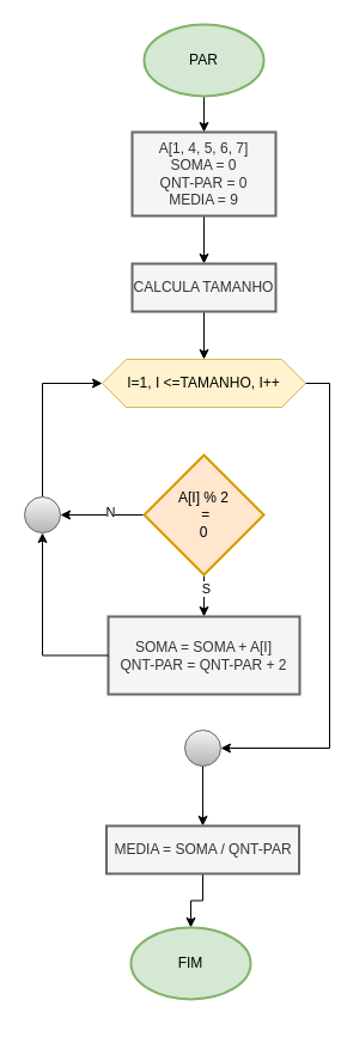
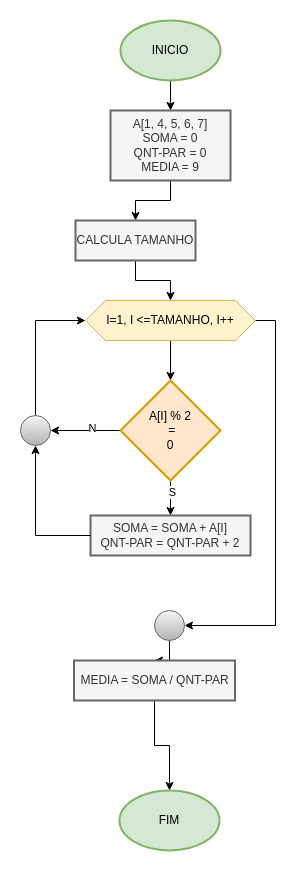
  <mxCell id="0" />
  <mxCell id="1" parent="0" />
  <mxCell id="2" value="" style="edgeStyle=orthogonalEdgeStyle;rounded=0;orthogonalLoop=1;jettySize=auto;html=1;" edge="1" parent="1" source="3" target="5"><mxGeometry relative="1" as="geometry" /></mxCell>
- <mxCell id="3" value="PAR" style="strokeWidth=2;html=1;shape=mxgraph.flowchart.start_1;whiteSpace=wrap;fillColor=#d5e8d4;strokeColor=#82b366;" vertex="1" parent="1"><mxGeometry x="120" y="20" width="100" height="60" as="geometry" /></mxCell>
+ <mxCell id="3" value="INICIO" style="strokeWidth=2;html=1;shape=mxgraph.flowchart.start_1;whiteSpace=wrap;fillColor=#d5e8d4;strokeColor=#82b366;" vertex="1" parent="1"><mxGeometry x="120" y="20" width="100" height="60" as="geometry" /></mxCell>
  <mxCell id="4" value="" style="edgeStyle=orthogonalEdgeStyle;rounded=0;orthogonalLoop=1;jettySize=auto;html=1;" edge="1" parent="1" source="5" target="7"><mxGeometry relative="1" as="geometry" /></mxCell>
  <mxCell id="5" value="A[1, 4, 5, 6, 7]&lt;div&gt;SOMA = 0&lt;/div&gt;&lt;div&gt;QNT-PAR = 0&lt;/div&gt;&lt;div&gt;MEDIA = 9&lt;/div&gt;" style="whiteSpace=wrap;html=1;fillColor=#f5f5f5;strokeColor=#666666;strokeWidth=2;fontColor=#333333;" vertex="1" parent="1"><mxGeometry x="110" y="110" width="120" height="70" as="geometry" /></mxCell>
  <mxCell id="6" value="" style="edgeStyle=orthogonalEdgeStyle;rounded=0;orthogonalLoop=1;jettySize=auto;html=1;" edge="1" parent="1" source="7" target="9"><mxGeometry relative="1" as="geometry" /></mxCell>
- <mxCell id="7" value="CALCULA TAMANHO" style="whiteSpace=wrap;html=1;fillColor=#f5f5f5;strokeColor=#666666;strokeWidth=2;fontColor=#333333;" vertex="1" parent="1"><mxGeometry x="110" y="220" width="120" height="40" as="geometry" /></mxCell>
+ <mxCell id="7" value="CALCULA TAMANHO" style="whiteSpace=wrap;html=1;fillColor=#f5f5f5;strokeColor=#666666;strokeWidth=2;fontColor=#333333;" vertex="1" parent="1"><mxGeometry x="75" y="220" width="120" height="40" as="geometry" /></mxCell>
+ <mxCell id="8" value="" style="edgeStyle=orthogonalEdgeStyle;rounded=0;orthogonalLoop=1;jettySize=auto;html=1;" edge="1" parent="1" source="9" target="14"><mxGeometry relative="1" as="geometry" /></mxCell>
  <mxCell id="9" value="I=1, I &amp;lt;=TAMANHO, I++" style="shape=hexagon;perimeter=hexagonPerimeter2;whiteSpace=wrap;html=1;fixedSize=1;fillColor=#fff2cc;strokeColor=#d6b656;" vertex="1" parent="1"><mxGeometry x="85" y="300" width="170" height="40" as="geometry" /></mxCell>
  <mxCell id="10" value="" style="edgeStyle=orthogonalEdgeStyle;rounded=0;orthogonalLoop=1;jettySize=auto;html=1;" edge="1" parent="1" source="14" target="15"><mxGeometry relative="1" as="geometry" /></mxCell>
  <mxCell id="11" value="S" style="edgeLabel;html=1;align=center;verticalAlign=middle;resizable=0;points=[];" vertex="1" connectable="0" parent="10"><mxGeometry x="-0.493" y="1" relative="1" as="geometry"><mxPoint as="offset" /></mxGeometry></mxCell>
  <mxCell id="12" value="" style="edgeStyle=orthogonalEdgeStyle;rounded=0;orthogonalLoop=1;jettySize=auto;html=1;" edge="1" parent="1" source="14" target="17"><mxGeometry relative="1" as="geometry" /></mxCell>
  <mxCell id="13" value="N" style="edgeLabel;html=1;align=center;verticalAlign=middle;resizable=0;points=[];" vertex="1" connectable="0" parent="12"><mxGeometry x="-0.177" y="-3" relative="1" as="geometry"><mxPoint as="offset" /></mxGeometry></mxCell>
  <mxCell id="14" value="A[I] % 2&lt;div&gt;&amp;nbsp;=&lt;/div&gt;&lt;div&gt;0&lt;/div&gt;" style="strokeWidth=2;html=1;shape=mxgraph.flowchart.decision;whiteSpace=wrap;fillColor=#ffe6cc;strokeColor=#d79b00;" vertex="1" parent="1"><mxGeometry x="120" y="380" width="100" height="100" as="geometry" /></mxCell>
- <mxCell id="15" value="SOMA = SOMA + A[I]&lt;div&gt;QNT-PAR = QNT-PAR + 2&lt;/div&gt;" style="whiteSpace=wrap;html=1;fillColor=#f5f5f5;strokeColor=#666666;strokeWidth=2;fontColor=#333333;" vertex="1" parent="1"><mxGeometry x="90" y="515" width="160" height="65" as="geometry" /></mxCell>
+ <mxCell id="15" value="SOMA = SOMA + A[I]&lt;div&gt;QNT-PAR = QNT-PAR + 2&lt;/div&gt;" style="whiteSpace=wrap;html=1;fillColor=#f5f5f5;strokeColor=#666666;strokeWidth=2;fontColor=#333333;" vertex="1" parent="1"><mxGeometry x="90" y="515" width="160" height="40" as="geometry" /></mxCell>
  <mxCell id="16" style="edgeStyle=orthogonalEdgeStyle;rounded=0;orthogonalLoop=1;jettySize=auto;html=1;exitX=0.5;exitY=0;exitDx=0;exitDy=0;exitPerimeter=0;entryX=0;entryY=0.5;entryDx=0;entryDy=0;" edge="1" parent="1" source="17" target="9"><mxGeometry relative="1" as="geometry" /></mxCell>
  <mxCell id="17" value="" style="verticalLabelPosition=bottom;verticalAlign=top;html=1;shape=mxgraph.flowchart.on-page_reference;fillColor=#f5f5f5;gradientColor=#b3b3b3;strokeColor=#666666;" vertex="1" parent="1"><mxGeometry x="20" y="415" width="30" height="30" as="geometry" /></mxCell>
  <mxCell id="18" style="edgeStyle=orthogonalEdgeStyle;rounded=0;orthogonalLoop=1;jettySize=auto;html=1;exitX=0;exitY=0.5;exitDx=0;exitDy=0;entryX=0.5;entryY=1;entryDx=0;entryDy=0;entryPerimeter=0;" edge="1" parent="1" source="15" target="17"><mxGeometry relative="1" as="geometry" /></mxCell>
  <mxCell id="19" value="" style="edgeStyle=orthogonalEdgeStyle;rounded=0;orthogonalLoop=1;jettySize=auto;html=1;" edge="1" parent="1" source="20" target="23"><mxGeometry relative="1" as="geometry" /></mxCell>
  <mxCell id="20" value="" style="verticalLabelPosition=bottom;verticalAlign=top;html=1;shape=mxgraph.flowchart.on-page_reference;fillColor=#f5f5f5;gradientColor=#b3b3b3;strokeColor=#666666;" vertex="1" parent="1"><mxGeometry x="154" y="610" width="30" height="30" as="geometry" /></mxCell>
  <mxCell id="21" style="edgeStyle=orthogonalEdgeStyle;rounded=0;orthogonalLoop=1;jettySize=auto;html=1;exitX=1;exitY=0.5;exitDx=0;exitDy=0;entryX=1;entryY=0.5;entryDx=0;entryDy=0;entryPerimeter=0;" edge="1" parent="1" source="9" target="20"><mxGeometry relative="1" as="geometry" /></mxCell>
  <mxCell id="22" value="" style="edgeStyle=orthogonalEdgeStyle;rounded=0;orthogonalLoop=1;jettySize=auto;html=1;" edge="1" parent="1" source="23" target="24"><mxGeometry relative="1" as="geometry" /></mxCell>
- <mxCell id="23" value="MEDIA = SOMA / QNT-PAR" style="whiteSpace=wrap;html=1;fillColor=#f5f5f5;strokeColor=#666666;strokeWidth=2;fontColor=#333333;" vertex="1" parent="1"><mxGeometry x="88.5" y="690" width="161" height="40" as="geometry" /></mxCell>
- <mxCell id="24" value="FIM" style="strokeWidth=2;html=1;shape=mxgraph.flowchart.start_1;whiteSpace=wrap;fillColor=#d5e8d4;strokeColor=#82b366;" vertex="1" parent="1"><mxGeometry x="109" y="775" width="100" height="60" as="geometry" /></mxCell>
+ <mxCell id="23" value="MEDIA = SOMA / QNT-PAR" style="whiteSpace=wrap;html=1;fillColor=#f5f5f5;strokeColor=#666666;strokeWidth=2;fontColor=#333333;" vertex="1" parent="1"><mxGeometry x="73.5" y="660" width="161" height="40" as="geometry" /></mxCell>
+ <mxCell id="24" value="FIM" style="strokeWidth=2;html=1;shape=mxgraph.flowchart.start_1;whiteSpace=wrap;fillColor=#d5e8d4;strokeColor=#82b366;" vertex="1" parent="1"><mxGeometry x="119" y="790" width="100" height="60" as="geometry" /></mxCell>
